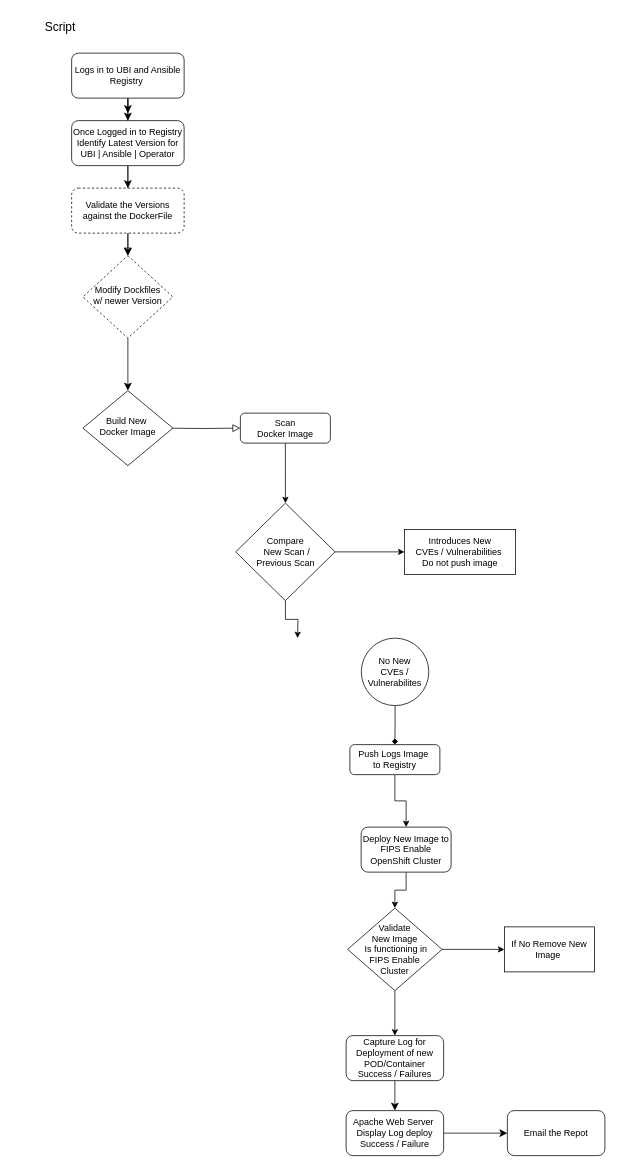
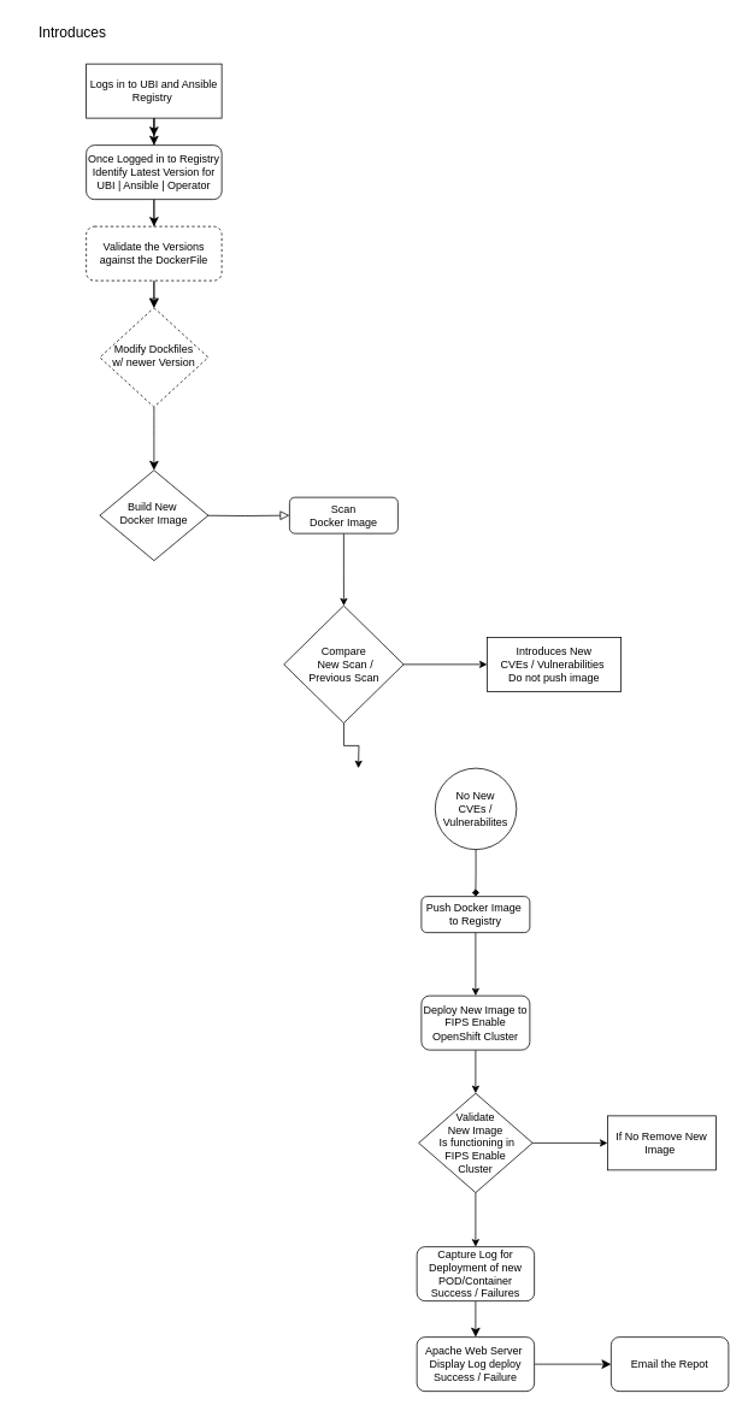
  <mxCell id="0" />
  <mxCell id="1" parent="0" />
  <mxCell id="2" value="" style="rounded=0;html=1;jettySize=auto;orthogonalLoop=1;fontSize=11;endArrow=block;endFill=0;endSize=8;strokeWidth=1;shadow=0;labelBackgroundColor=none;edgeStyle=orthogonalEdgeStyle;" parent="1" source="5" target="6" edge="1"><mxGeometry relative="1" as="geometry" /></mxCell>
  <mxCell id="3" value="" style="edgeStyle=none;curved=1;rounded=0;orthogonalLoop=1;jettySize=auto;html=1;fontSize=12;startSize=8;endSize=8;" parent="1" source="5" edge="1"><mxGeometry relative="1" as="geometry"><mxPoint x="170" y="150" as="targetPoint" /></mxGeometry></mxCell>
  <mxCell id="4" value="" style="edgeStyle=none;curved=1;rounded=0;orthogonalLoop=1;jettySize=auto;html=1;fontSize=12;startSize=8;endSize=8;" parent="1" source="5" target="15" edge="1"><mxGeometry relative="1" as="geometry" /></mxCell>
- <mxCell id="5" value="Logs in to UBI and Ansible Registry&amp;nbsp;" style="rounded=1;whiteSpace=wrap;html=1;fontSize=12;glass=0;strokeWidth=1;shadow=0;" parent="1" vertex="1"><mxGeometry x="95" y="70" width="150" height="60" as="geometry" /></mxCell>
+ <mxCell id="5" value="Logs in to UBI and Ansible Registry&amp;nbsp;" style="whiteSpace=wrap;html=1;fontSize=12;glass=0;strokeWidth=1;shadow=0;rounded=0;" parent="1" vertex="1"><mxGeometry x="95" y="70" width="150" height="60" as="geometry" /></mxCell>
  <mxCell id="6" value="Modify Dockfiles&lt;br&gt;w/ newer Version" style="rhombus;whiteSpace=wrap;html=1;shadow=0;fontFamily=Helvetica;fontSize=12;align=center;strokeWidth=1;spacing=6;spacingTop=-4;dashed=1;" parent="1" vertex="1"><mxGeometry x="110" y="340" width="120" height="110" as="geometry" /></mxCell>
  <mxCell id="7" value="" style="edgeStyle=orthogonalEdgeStyle;rounded=0;html=1;jettySize=auto;orthogonalLoop=1;fontSize=11;endArrow=block;endFill=0;endSize=8;strokeWidth=1;shadow=0;labelBackgroundColor=none;" parent="1" target="12" edge="1"><mxGeometry y="10" relative="1" as="geometry"><mxPoint as="offset" /><mxPoint x="220" y="570" as="sourcePoint" /></mxGeometry></mxCell>
  <mxCell id="8" value="Build New&amp;nbsp;&lt;br&gt;Docker Image" style="rhombus;whiteSpace=wrap;html=1;shadow=0;fontFamily=Helvetica;fontSize=12;align=center;strokeWidth=1;spacing=6;spacingTop=-4;" parent="1" vertex="1"><mxGeometry x="110" y="520" width="120" height="100" as="geometry" /></mxCell>
  <mxCell id="9" value="" style="edgeStyle=orthogonalEdgeStyle;rounded=0;orthogonalLoop=1;jettySize=auto;html=1;" parent="1" source="10" target="34" edge="1"><mxGeometry relative="1" as="geometry" /></mxCell>
- <mxCell id="10" value="Push Logs Image&amp;nbsp;&lt;br&gt;to Registry" style="rounded=1;whiteSpace=wrap;html=1;fontSize=12;glass=0;strokeWidth=1;shadow=0;" parent="1" vertex="1"><mxGeometry x="466" y="992" width="120" height="40" as="geometry" /></mxCell>
+ <mxCell id="10" value="Push Docker Image&amp;nbsp;&lt;br&gt;to Registry" style="rounded=1;whiteSpace=wrap;html=1;fontSize=12;glass=0;strokeWidth=1;shadow=0;" parent="1" vertex="1"><mxGeometry x="466" y="992" width="120" height="40" as="geometry" /></mxCell>
  <mxCell id="11" value="" style="edgeStyle=orthogonalEdgeStyle;rounded=0;orthogonalLoop=1;jettySize=auto;html=1;" edge="1" parent="1" source="12" target="26"><mxGeometry relative="1" as="geometry" /></mxCell>
  <mxCell id="12" value="Scan&lt;br&gt;Docker Image" style="rounded=1;whiteSpace=wrap;html=1;fontSize=12;glass=0;strokeWidth=1;shadow=0;" parent="1" vertex="1"><mxGeometry x="320" y="550" width="120" height="40" as="geometry" /></mxCell>
- <mxCell id="13" value="Script" style="text;html=1;strokeColor=none;fillColor=none;align=center;verticalAlign=middle;whiteSpace=wrap;rounded=0;fontSize=16;" parent="1" vertex="1"><mxGeometry x="20" y="20" width="120" height="30" as="geometry" /></mxCell>
+ <mxCell id="13" value="Introduces" style="text;html=1;strokeColor=none;fillColor=none;align=center;verticalAlign=middle;whiteSpace=wrap;rounded=0;fontSize=16;" parent="1" vertex="1"><mxGeometry x="20" y="20" width="120" height="30" as="geometry" /></mxCell>
  <mxCell id="14" value="" style="edgeStyle=none;curved=1;rounded=0;orthogonalLoop=1;jettySize=auto;html=1;fontSize=12;startSize=8;endSize=8;" parent="1" source="15" target="17" edge="1"><mxGeometry relative="1" as="geometry" /></mxCell>
  <mxCell id="15" value="Once Logged in to Registry Identify Latest Version for UBI | Ansible | Operator" style="rounded=1;whiteSpace=wrap;html=1;fontSize=12;glass=0;strokeWidth=1;shadow=0;" parent="1" vertex="1"><mxGeometry x="95" y="160" width="150" height="60" as="geometry" /></mxCell>
  <mxCell id="16" value="" style="edgeStyle=none;curved=1;rounded=0;orthogonalLoop=1;jettySize=auto;html=1;fontSize=12;startSize=8;endSize=8;" parent="1" source="17" target="6" edge="1"><mxGeometry relative="1" as="geometry" /></mxCell>
  <mxCell id="17" value="Validate the Versions against the DockerFile" style="rounded=1;whiteSpace=wrap;html=1;fontSize=12;glass=0;strokeWidth=1;shadow=0;dashed=1;" parent="1" vertex="1"><mxGeometry x="95" y="250" width="150" height="60" as="geometry" /></mxCell>
  <mxCell id="18" value="" style="endArrow=classic;html=1;rounded=0;fontSize=12;startSize=8;endSize=8;curved=1;exitX=0.5;exitY=1;exitDx=0;exitDy=0;entryX=0.5;entryY=0;entryDx=0;entryDy=0;" parent="1" source="6" target="8" edge="1"><mxGeometry width="50" height="50" relative="1" as="geometry"><mxPoint x="400" y="580" as="sourcePoint" /><mxPoint x="450" y="530" as="targetPoint" /></mxGeometry></mxCell>
  <mxCell id="19" value="" style="edgeStyle=none;curved=1;rounded=0;orthogonalLoop=1;jettySize=auto;html=1;fontSize=12;startSize=8;endSize=8;" parent="1" source="20" target="22" edge="1"><mxGeometry relative="1" as="geometry" /></mxCell>
  <mxCell id="20" value="Capture Log for Deployment of new POD/Container&lt;br&gt;Success / Failures" style="rounded=1;whiteSpace=wrap;html=1;fontSize=12;glass=0;strokeWidth=1;shadow=0;" parent="1" vertex="1"><mxGeometry x="461" y="1380" width="130" height="60" as="geometry" /></mxCell>
  <mxCell id="21" value="" style="edgeStyle=none;curved=1;rounded=0;orthogonalLoop=1;jettySize=auto;html=1;fontSize=12;startSize=8;endSize=8;" parent="1" source="22" target="23" edge="1"><mxGeometry relative="1" as="geometry" /></mxCell>
  <mxCell id="22" value="Apache Web Server&amp;nbsp;&lt;br&gt;Display Log deploy&lt;br&gt;Success / Failure" style="rounded=1;whiteSpace=wrap;html=1;fontSize=12;glass=0;strokeWidth=1;shadow=0;" parent="1" vertex="1"><mxGeometry x="461" y="1480" width="130" height="60" as="geometry" /></mxCell>
  <mxCell id="23" value="Email the Repot" style="rounded=1;whiteSpace=wrap;html=1;fontSize=12;glass=0;strokeWidth=1;shadow=0;" parent="1" vertex="1"><mxGeometry x="676" y="1480" width="130" height="60" as="geometry" /></mxCell>
  <mxCell id="24" value="" style="edgeStyle=orthogonalEdgeStyle;rounded=0;orthogonalLoop=1;jettySize=auto;html=1;" parent="1" source="26" target="27" edge="1"><mxGeometry relative="1" as="geometry" /></mxCell>
  <mxCell id="25" value="" style="edgeStyle=orthogonalEdgeStyle;rounded=0;orthogonalLoop=1;jettySize=auto;html=1;" parent="1" source="26" edge="1"><mxGeometry relative="1" as="geometry"><mxPoint x="396.25" y="850" as="targetPoint" /></mxGeometry></mxCell>
  <mxCell id="26" value="Compare &lt;br&gt;&amp;nbsp;New Scan /&lt;br&gt;Previous Scan" style="rhombus;whiteSpace=wrap;html=1;" parent="1" vertex="1"><mxGeometry x="313.75" y="670" width="132.5" height="130" as="geometry" /></mxCell>
  <mxCell id="27" value="Introduces New &lt;br&gt;CVEs / Vulnerabilities&amp;nbsp;&lt;br&gt;Do not push image" style="whiteSpace=wrap;html=1;" parent="1" vertex="1"><mxGeometry x="538.75" y="705" width="148.25" height="60" as="geometry" /></mxCell>
  <mxCell id="28" value="" style="edgeStyle=orthogonalEdgeStyle;rounded=0;orthogonalLoop=1;jettySize=auto;html=1;endArrow=diamond;" parent="1" source="29" target="10" edge="1"><mxGeometry relative="1" as="geometry" /></mxCell>
  <mxCell id="29" value="No New&lt;br&gt;CVEs / Vulnerabilites" style="ellipse;whiteSpace=wrap;html=1;aspect=fixed;" parent="1" vertex="1"><mxGeometry x="481.25" y="850" width="90" height="90" as="geometry" /></mxCell>
  <mxCell id="30" value="" style="edgeStyle=orthogonalEdgeStyle;rounded=0;orthogonalLoop=1;jettySize=auto;html=1;" parent="1" source="32" target="35" edge="1"><mxGeometry relative="1" as="geometry" /></mxCell>
  <mxCell id="31" value="" style="edgeStyle=orthogonalEdgeStyle;rounded=0;orthogonalLoop=1;jettySize=auto;html=1;" parent="1" source="32" target="20" edge="1"><mxGeometry relative="1" as="geometry" /></mxCell>
  <mxCell id="32" value="Validate&lt;br&gt;New Image&lt;br&gt;&amp;nbsp;Is functioning in&lt;br&gt;FIPS Enable &lt;br&gt;Cluster" style="rhombus;whiteSpace=wrap;html=1;" parent="1" vertex="1"><mxGeometry x="463" y="1210" width="126" height="110" as="geometry" /></mxCell>
  <mxCell id="33" value="" style="edgeStyle=orthogonalEdgeStyle;rounded=0;orthogonalLoop=1;jettySize=auto;html=1;" parent="1" source="34" target="32" edge="1"><mxGeometry relative="1" as="geometry" /></mxCell>
- <mxCell id="34" value="Deploy New Image to FIPS Enable OpenShift Cluster" style="whiteSpace=wrap;html=1;rounded=1;glass=0;strokeWidth=1;shadow=0;" parent="1" vertex="1"><mxGeometry x="481" y="1102" width="120" height="60" as="geometry" /></mxCell>
+ <mxCell id="34" value="Deploy New Image to FIPS Enable OpenShift Cluster" style="whiteSpace=wrap;html=1;rounded=1;glass=0;strokeWidth=1;shadow=0;" parent="1" vertex="1"><mxGeometry x="466" y="1102" width="120" height="60" as="geometry" /></mxCell>
  <mxCell id="35" value="If&amp;nbsp;No Remove New Image&amp;nbsp;" style="whiteSpace=wrap;html=1;" parent="1" vertex="1"><mxGeometry x="672" y="1235" width="120" height="60" as="geometry" /></mxCell>
